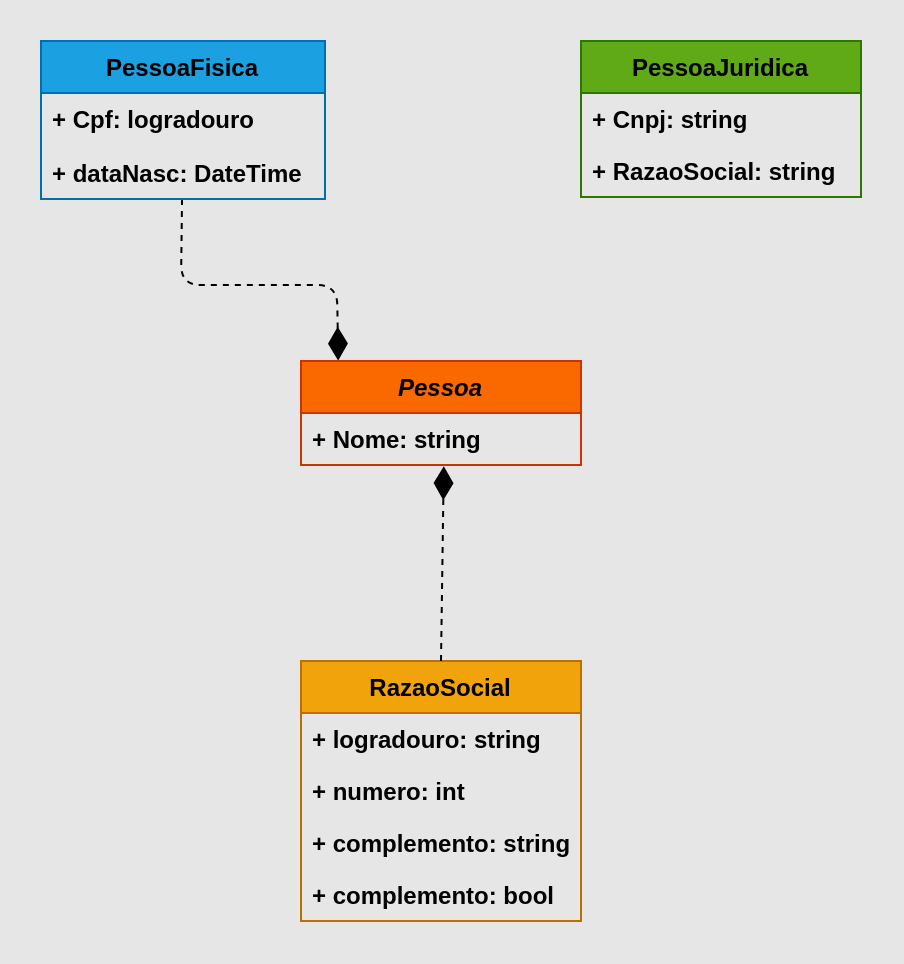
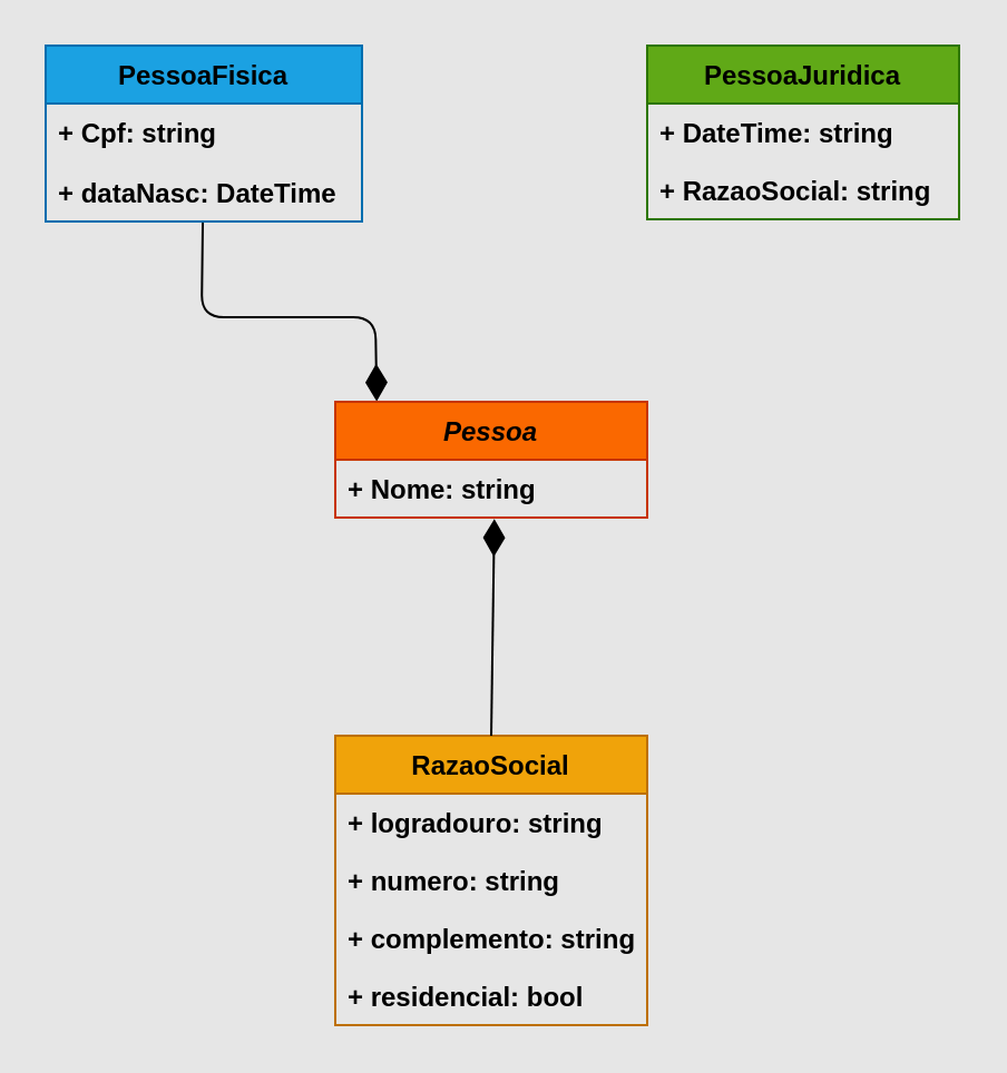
  <mxCell id="0" />
  <mxCell id="1" parent="0" />
- <mxCell id="2" style="edgeStyle=none;html=1;entryX=0.133;entryY=-0.004;entryDx=0;entryDy=0;entryPerimeter=0;fontColor=#000000;labelBackgroundColor=#000000;strokeColor=#000000;endArrow=diamondThin;endFill=1;endSize=14;dashed=1;" edge="1" parent="1" source="3" target="9"><mxGeometry relative="1" as="geometry"><Array as="points"><mxPoint x="90" y="142" /><mxPoint x="168" y="142" /></Array></mxGeometry></mxCell>
+ <mxCell id="2" style="edgeStyle=none;html=1;entryX=0.133;entryY=-0.004;entryDx=0;entryDy=0;entryPerimeter=0;fontColor=#000000;labelBackgroundColor=#000000;strokeColor=#000000;endArrow=diamondThin;endFill=1;endSize=14;" edge="1" parent="1" source="3" target="9"><mxGeometry relative="1" as="geometry"><Array as="points"><mxPoint x="90" y="142" /><mxPoint x="168" y="142" /></Array></mxGeometry></mxCell>
  <mxCell id="3" value="PessoaFisica" style="swimlane;fontStyle=1;childLayout=stackLayout;horizontal=1;startSize=26;fillColor=#1ba1e2;horizontalStack=0;resizeParent=1;resizeParentMax=0;resizeLast=0;collapsible=1;marginBottom=0;fontColor=#000000;strokeColor=#006EAF;shadow=0;gradientColor=none;swimlaneFillColor=none;strokeWidth=1;" vertex="1" parent="1"><mxGeometry x="20" y="20" width="142" height="79" as="geometry" /></mxCell>
- <mxCell id="4" value="+ Cpf: logradouro" style="text;strokeColor=none;fillColor=none;align=left;verticalAlign=top;spacingLeft=4;spacingRight=4;overflow=hidden;rotatable=0;points=[[0,0.5],[1,0.5]];portConstraint=eastwest;fontColor=#000000;fontStyle=1" vertex="1" parent="3"><mxGeometry y="26" width="142" height="27" as="geometry" /></mxCell>
+ <mxCell id="4" value="+ Cpf: string" style="text;strokeColor=none;fillColor=none;align=left;verticalAlign=top;spacingLeft=4;spacingRight=4;overflow=hidden;rotatable=0;points=[[0,0.5],[1,0.5]];portConstraint=eastwest;fontColor=#000000;fontStyle=1" vertex="1" parent="3"><mxGeometry y="26" width="142" height="27" as="geometry" /></mxCell>
  <mxCell id="5" value="+ dataNasc: DateTime" style="text;strokeColor=none;fillColor=none;align=left;verticalAlign=top;spacingLeft=4;spacingRight=4;overflow=hidden;rotatable=0;points=[[0,0.5],[1,0.5]];portConstraint=eastwest;fontColor=#000000;fontStyle=1" vertex="1" parent="3"><mxGeometry y="53" width="142" height="26" as="geometry" /></mxCell>
  <mxCell id="6" value="PessoaJuridica" style="swimlane;fontStyle=1;childLayout=stackLayout;horizontal=1;startSize=26;fillColor=#60a917;horizontalStack=0;resizeParent=1;resizeParentMax=0;resizeLast=0;collapsible=1;marginBottom=0;fontColor=#000000;strokeColor=#2D7600;" vertex="1" parent="1"><mxGeometry x="290" y="20" width="140" height="78" as="geometry" /></mxCell>
- <mxCell id="7" value="+ Cnpj: string" style="text;strokeColor=none;fillColor=none;align=left;verticalAlign=top;spacingLeft=4;spacingRight=4;overflow=hidden;rotatable=0;points=[[0,0.5],[1,0.5]];portConstraint=eastwest;fontColor=#000000;fontStyle=1" vertex="1" parent="6"><mxGeometry y="26" width="140" height="26" as="geometry" /></mxCell>
+ <mxCell id="7" value="+ DateTime: string" style="text;strokeColor=none;fillColor=none;align=left;verticalAlign=top;spacingLeft=4;spacingRight=4;overflow=hidden;rotatable=0;points=[[0,0.5],[1,0.5]];portConstraint=eastwest;fontColor=#000000;fontStyle=1" vertex="1" parent="6"><mxGeometry y="26" width="140" height="26" as="geometry" /></mxCell>
  <mxCell id="8" value="+ RazaoSocial: string" style="text;strokeColor=none;fillColor=none;align=left;verticalAlign=top;spacingLeft=4;spacingRight=4;overflow=hidden;rotatable=0;points=[[0,0.5],[1,0.5]];portConstraint=eastwest;fontColor=#000000;fontStyle=1" vertex="1" parent="6"><mxGeometry y="52" width="140" height="26" as="geometry" /></mxCell>
  <mxCell id="9" value="Pessoa" style="swimlane;fontStyle=3;childLayout=stackLayout;horizontal=1;startSize=26;horizontalStack=0;resizeParent=1;resizeParentMax=0;resizeLast=0;collapsible=1;marginBottom=0;fillColor=#fa6800;strokeColor=#C73500;fontColor=#000000;" vertex="1" parent="1"><mxGeometry x="150" y="180" width="140" height="52" as="geometry" /></mxCell>
  <mxCell id="10" value="+ Nome: string" style="text;strokeColor=none;fillColor=none;align=left;verticalAlign=top;spacingLeft=4;spacingRight=4;overflow=hidden;rotatable=0;points=[[0,0.5],[1,0.5]];portConstraint=eastwest;fontColor=#000000;fontStyle=1" vertex="1" parent="9"><mxGeometry y="26" width="140" height="26" as="geometry" /></mxCell>
  <mxCell id="11" value="RazaoSocial" style="swimlane;fontStyle=1;childLayout=stackLayout;horizontal=1;startSize=26;fillColor=#f0a30a;horizontalStack=0;resizeParent=1;resizeParentMax=0;resizeLast=0;collapsible=1;marginBottom=0;fontColor=#000000;strokeColor=#BD7000;" vertex="1" parent="1"><mxGeometry x="150" y="330" width="140" height="130" as="geometry"><mxRectangle x="250" y="472" width="90" height="26" as="alternateBounds" /></mxGeometry></mxCell>
  <mxCell id="12" value="+ logradouro: string" style="text;strokeColor=none;fillColor=none;align=left;verticalAlign=top;spacingLeft=4;spacingRight=4;overflow=hidden;rotatable=0;points=[[0,0.5],[1,0.5]];portConstraint=eastwest;fontColor=#000000;fontStyle=1" vertex="1" parent="11"><mxGeometry y="26" width="140" height="26" as="geometry" /></mxCell>
- <mxCell id="13" value="+ numero: int" style="text;strokeColor=none;fillColor=none;align=left;verticalAlign=top;spacingLeft=4;spacingRight=4;overflow=hidden;rotatable=0;points=[[0,0.5],[1,0.5]];portConstraint=eastwest;fontColor=#000000;fontStyle=1" vertex="1" parent="11"><mxGeometry y="52" width="140" height="26" as="geometry" /></mxCell>
+ <mxCell id="13" value="+ numero: string" style="text;strokeColor=none;fillColor=none;align=left;verticalAlign=top;spacingLeft=4;spacingRight=4;overflow=hidden;rotatable=0;points=[[0,0.5],[1,0.5]];portConstraint=eastwest;fontColor=#000000;fontStyle=1" vertex="1" parent="11"><mxGeometry y="52" width="140" height="26" as="geometry" /></mxCell>
  <mxCell id="14" value="+ complemento: string" style="text;strokeColor=none;fillColor=none;align=left;verticalAlign=top;spacingLeft=4;spacingRight=4;overflow=hidden;rotatable=0;points=[[0,0.5],[1,0.5]];portConstraint=eastwest;fontColor=#000000;fontStyle=1" vertex="1" parent="11"><mxGeometry y="78" width="140" height="26" as="geometry" /></mxCell>
- <mxCell id="15" value="+ complemento: bool" style="text;strokeColor=none;fillColor=none;align=left;verticalAlign=top;spacingLeft=4;spacingRight=4;overflow=hidden;rotatable=0;points=[[0,0.5],[1,0.5]];portConstraint=eastwest;fontColor=#000000;fontStyle=1" vertex="1" parent="11"><mxGeometry y="104" width="140" height="26" as="geometry" /></mxCell>
- <mxCell id="16" value="" style="endArrow=diamondThin;endFill=1;endSize=14;html=1;exitX=0.5;exitY=0;exitDx=0;exitDy=0;strokeColor=#000000;jumpSize=6;entryX=0.51;entryY=1.024;entryDx=0;entryDy=0;entryPerimeter=0;dashed=1;" edge="1" parent="1" source="11" target="10"><mxGeometry width="160" relative="1" as="geometry"><mxPoint x="220" y="315" as="sourcePoint" /><mxPoint x="220" y="238" as="targetPoint" /></mxGeometry></mxCell>
+ <mxCell id="15" value="+ residencial: bool" style="text;strokeColor=none;fillColor=none;align=left;verticalAlign=top;spacingLeft=4;spacingRight=4;overflow=hidden;rotatable=0;points=[[0,0.5],[1,0.5]];portConstraint=eastwest;fontColor=#000000;fontStyle=1" vertex="1" parent="11"><mxGeometry y="104" width="140" height="26" as="geometry" /></mxCell>
+ <mxCell id="16" value="" style="endArrow=diamondThin;endFill=1;endSize=14;html=1;exitX=0.5;exitY=0;exitDx=0;exitDy=0;strokeColor=#000000;jumpSize=6;entryX=0.51;entryY=1.024;entryDx=0;entryDy=0;entryPerimeter=0;" edge="1" parent="1" source="11" target="10"><mxGeometry width="160" relative="1" as="geometry"><mxPoint x="220" y="315" as="sourcePoint" /><mxPoint x="220" y="238" as="targetPoint" /></mxGeometry></mxCell>
